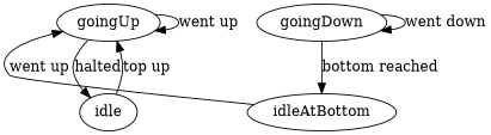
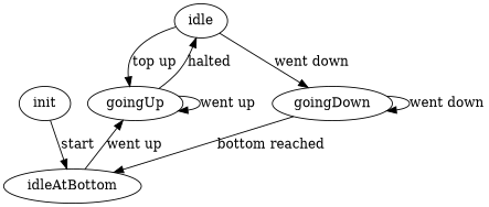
  digraph {
+   init
    idleAtBottom
    goingUp
    idle
    goingDown
+   init -> idleAtBottom [label=start]
    idleAtBottom -> goingUp [constraint=false label="went up"]
    goingUp -> goingUp [label="went up"]
    goingUp -> idle [label=halted]
    idle -> goingUp [label="top up"]
+   idle -> goingDown [label="went down"]
    goingDown -> idleAtBottom [label="bottom reached"]
    goingDown -> goingDown [label="went down"]
  }
